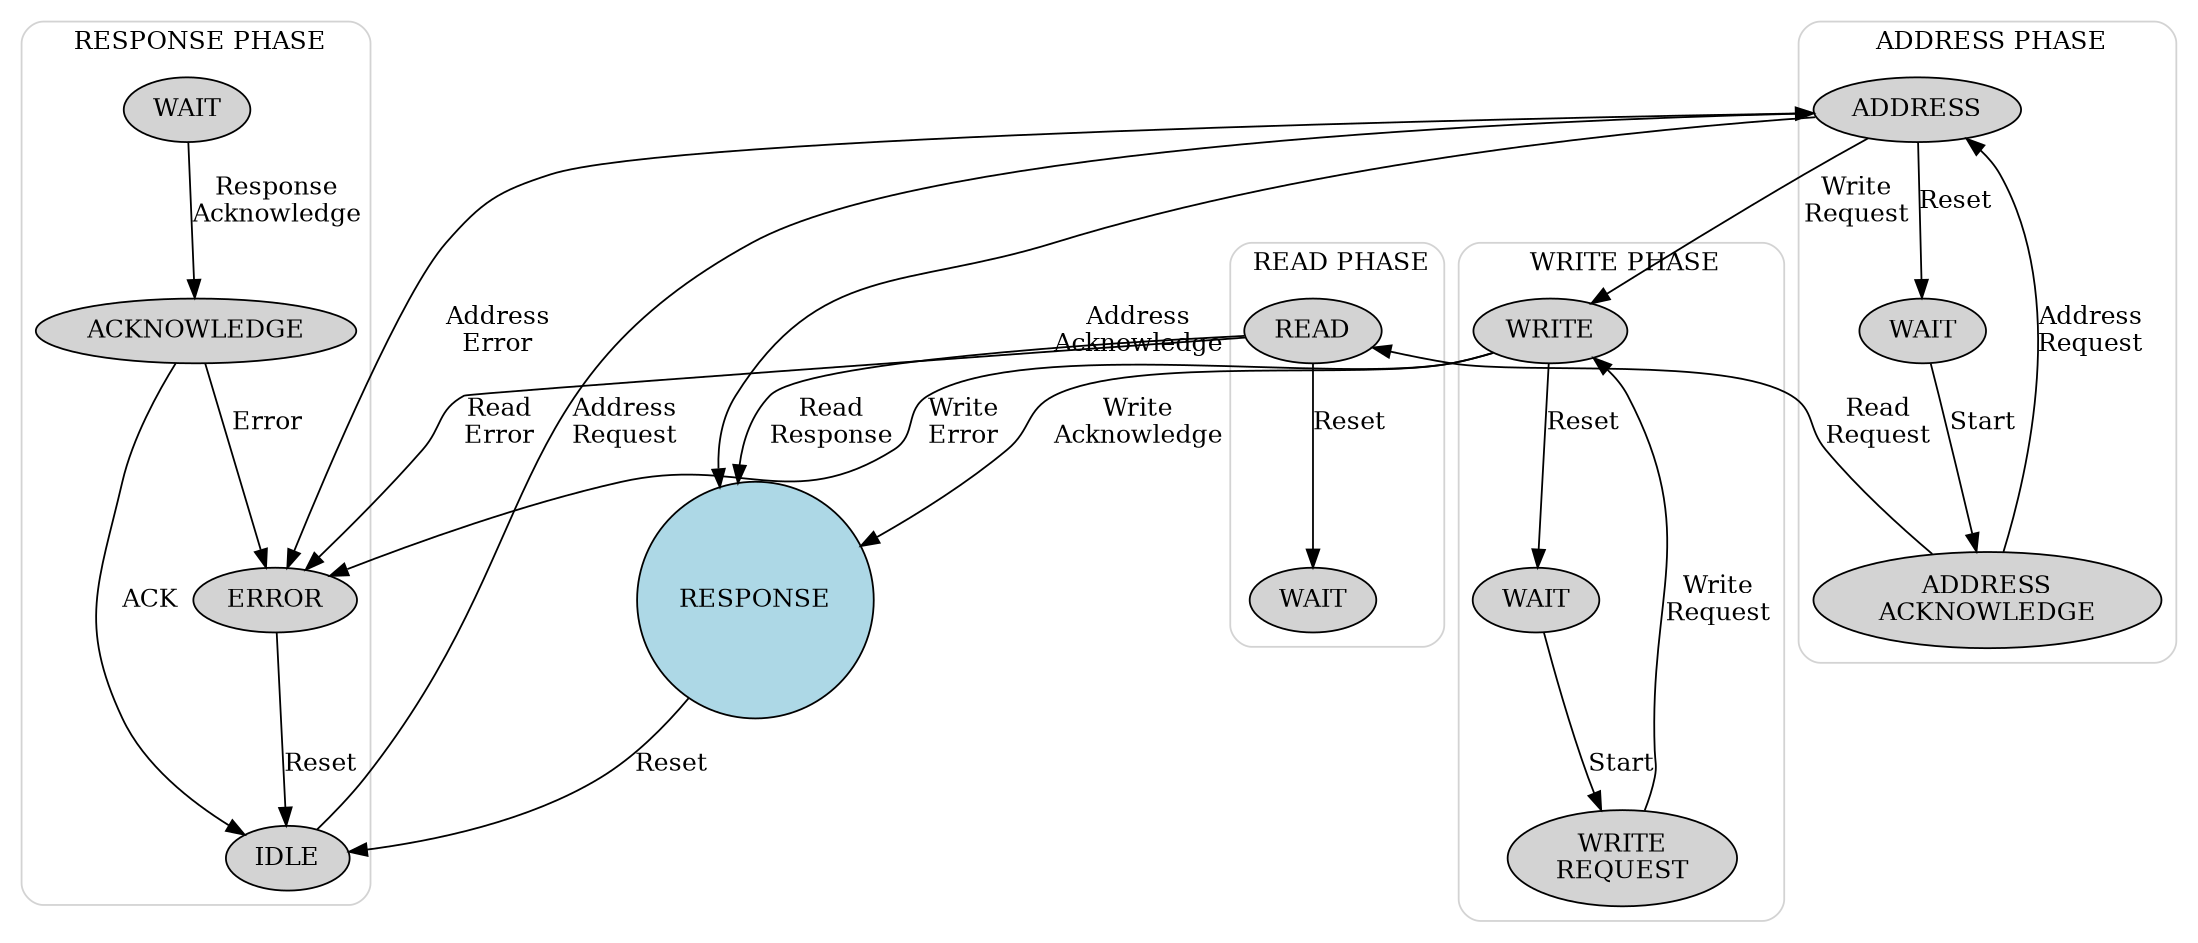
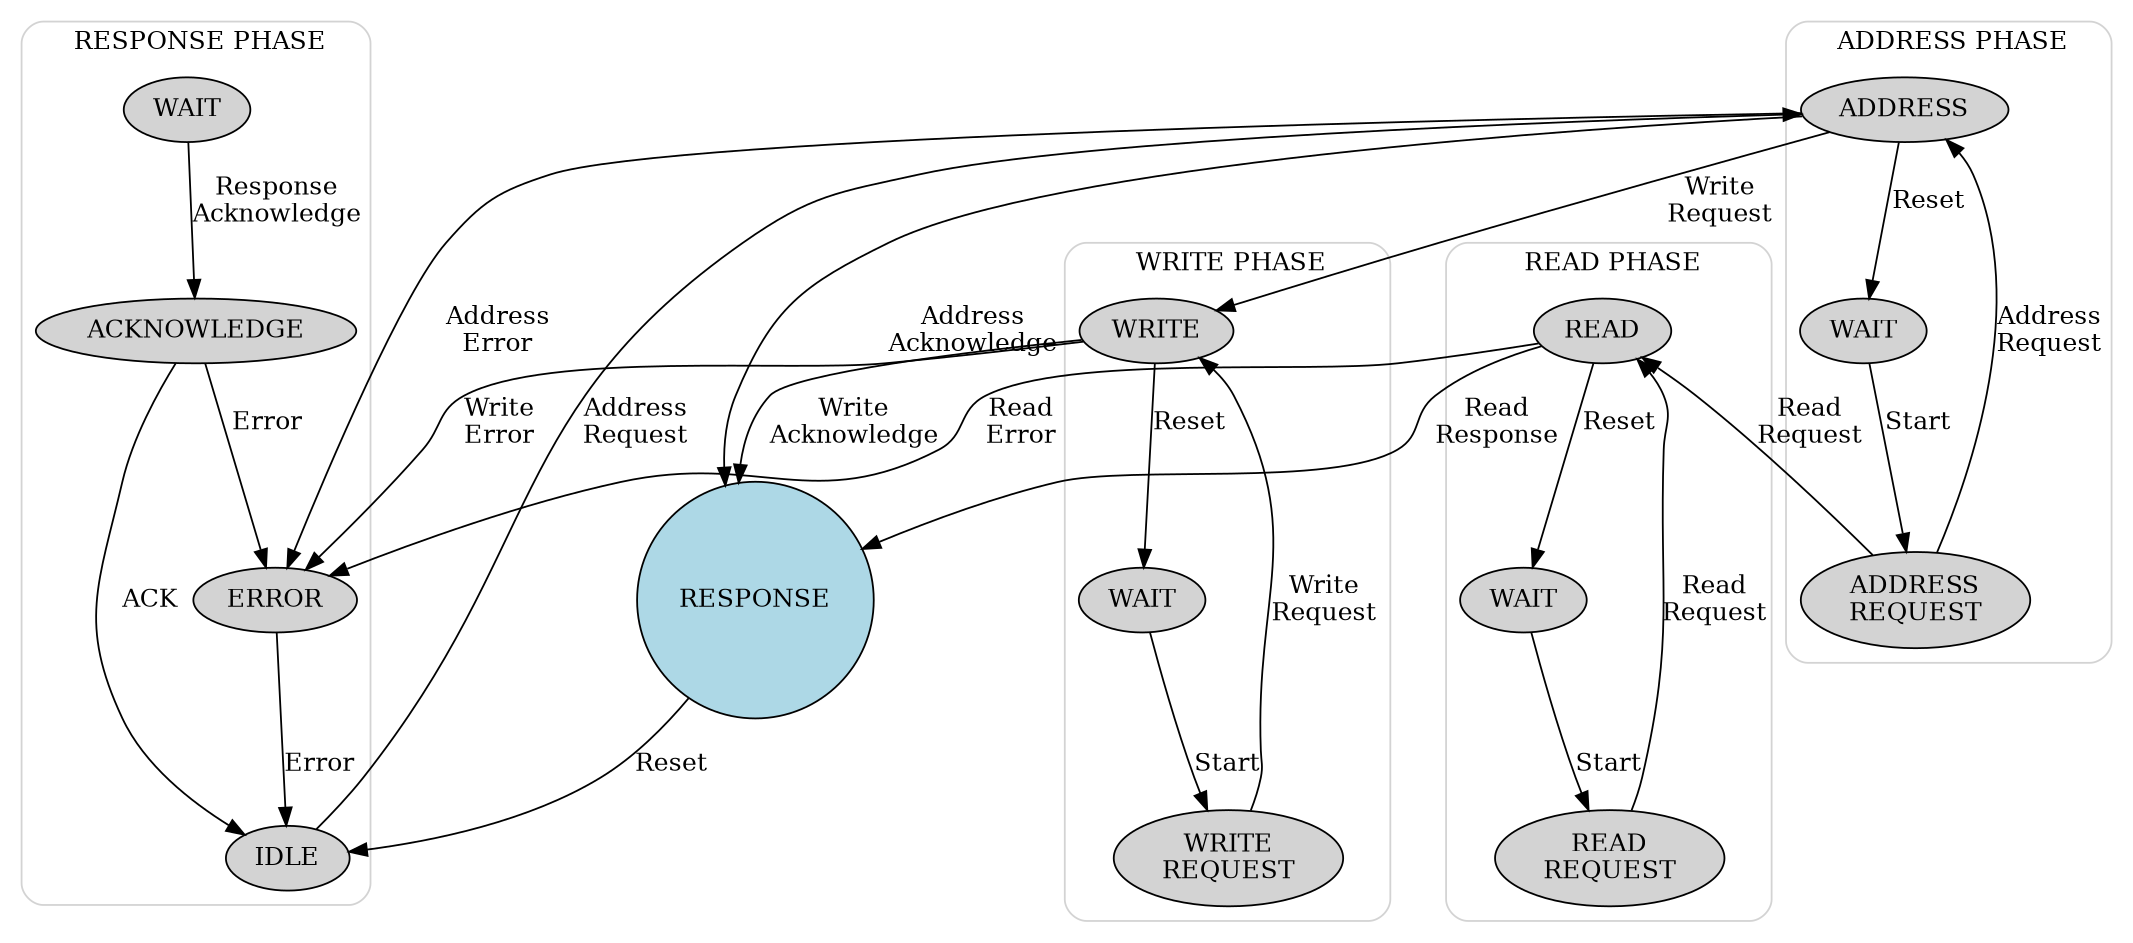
  digraph {
    node [fillcolor=lightgrey shape=ellipse style=filled]
    n1 [label=IDLE]
    n2 [label=ERROR]
    n3 [label=WAIT]
    n4 [label=ACKNOWLEDGE]
    n5 [label=ADDRESS]
    n6 [label=WAIT]
-   n7 [label="ADDRESS\nACKNOWLEDGE"]
+   n7 [label="ADDRESS\nREQUEST"]
    n8 [label=WRITE]
    n9 [label=WAIT]
    n10 [label="WRITE\nREQUEST"]
    n11 [label=READ]
    n12 [label=WAIT]
+   n13 [label="READ\nREQUEST"]
    n14 [fillcolor=lightblue label=RESPONSE shape=circle]
    subgraph cluster_1 {
      color=lightgrey
      label=" RESPONSE PHASE"
      style=rounded
      n1
      n2
      n3
      n4
    }
    subgraph cluster_2 {
      color=lightgrey
      label=" ADDRESS PHASE"
      style=rounded
      n5
      n6
      n7
    }
    subgraph cluster_3 {
      color=lightgrey
      label=" WRITE PHASE"
      style=rounded
      n8
      n9
      n10
    }
    subgraph cluster_4 {
      color=lightgrey
      label=" READ PHASE"
      style=rounded
      n11
      n12
+     n13
    }
    n1 -> n5 [label="Address\nRequest"]
-   n2 -> n1 [label=Reset]
+   n2 -> n1 [label=Error]
    n3 -> n4 [label="Response\nAcknowledge"]
    n4 -> n1 [label=ACK]
    n4 -> n2 [label=Error]
    n5 -> n2 [label="Address\nError"]
    n5 -> n6 [label=Reset]
    n5 -> n8 [label="Write\nRequest"]
    n5 -> n14 [label="Address\nAcknowledge"]
    n6 -> n7 [label=Start]
    n7 -> n5 [label="Address\nRequest"]
    n7 -> n11 [label="Read\nRequest"]
    n8 -> n2 [label="Write\nError"]
    n8 -> n9 [label=Reset]
    n8 -> n14 [label="Write\nAcknowledge"]
    n9 -> n10 [label=Start]
    n10 -> n8 [label="Write\nRequest"]
    n11 -> n2 [label="Read\nError"]
    n11 -> n12 [label=Reset]
    n11 -> n14 [label="Read\nResponse"]
+   n12 -> n13 [label=Start]
+   n13 -> n11 [label="Read\nRequest"]
    n14 -> n1 [label=Reset]
  }
